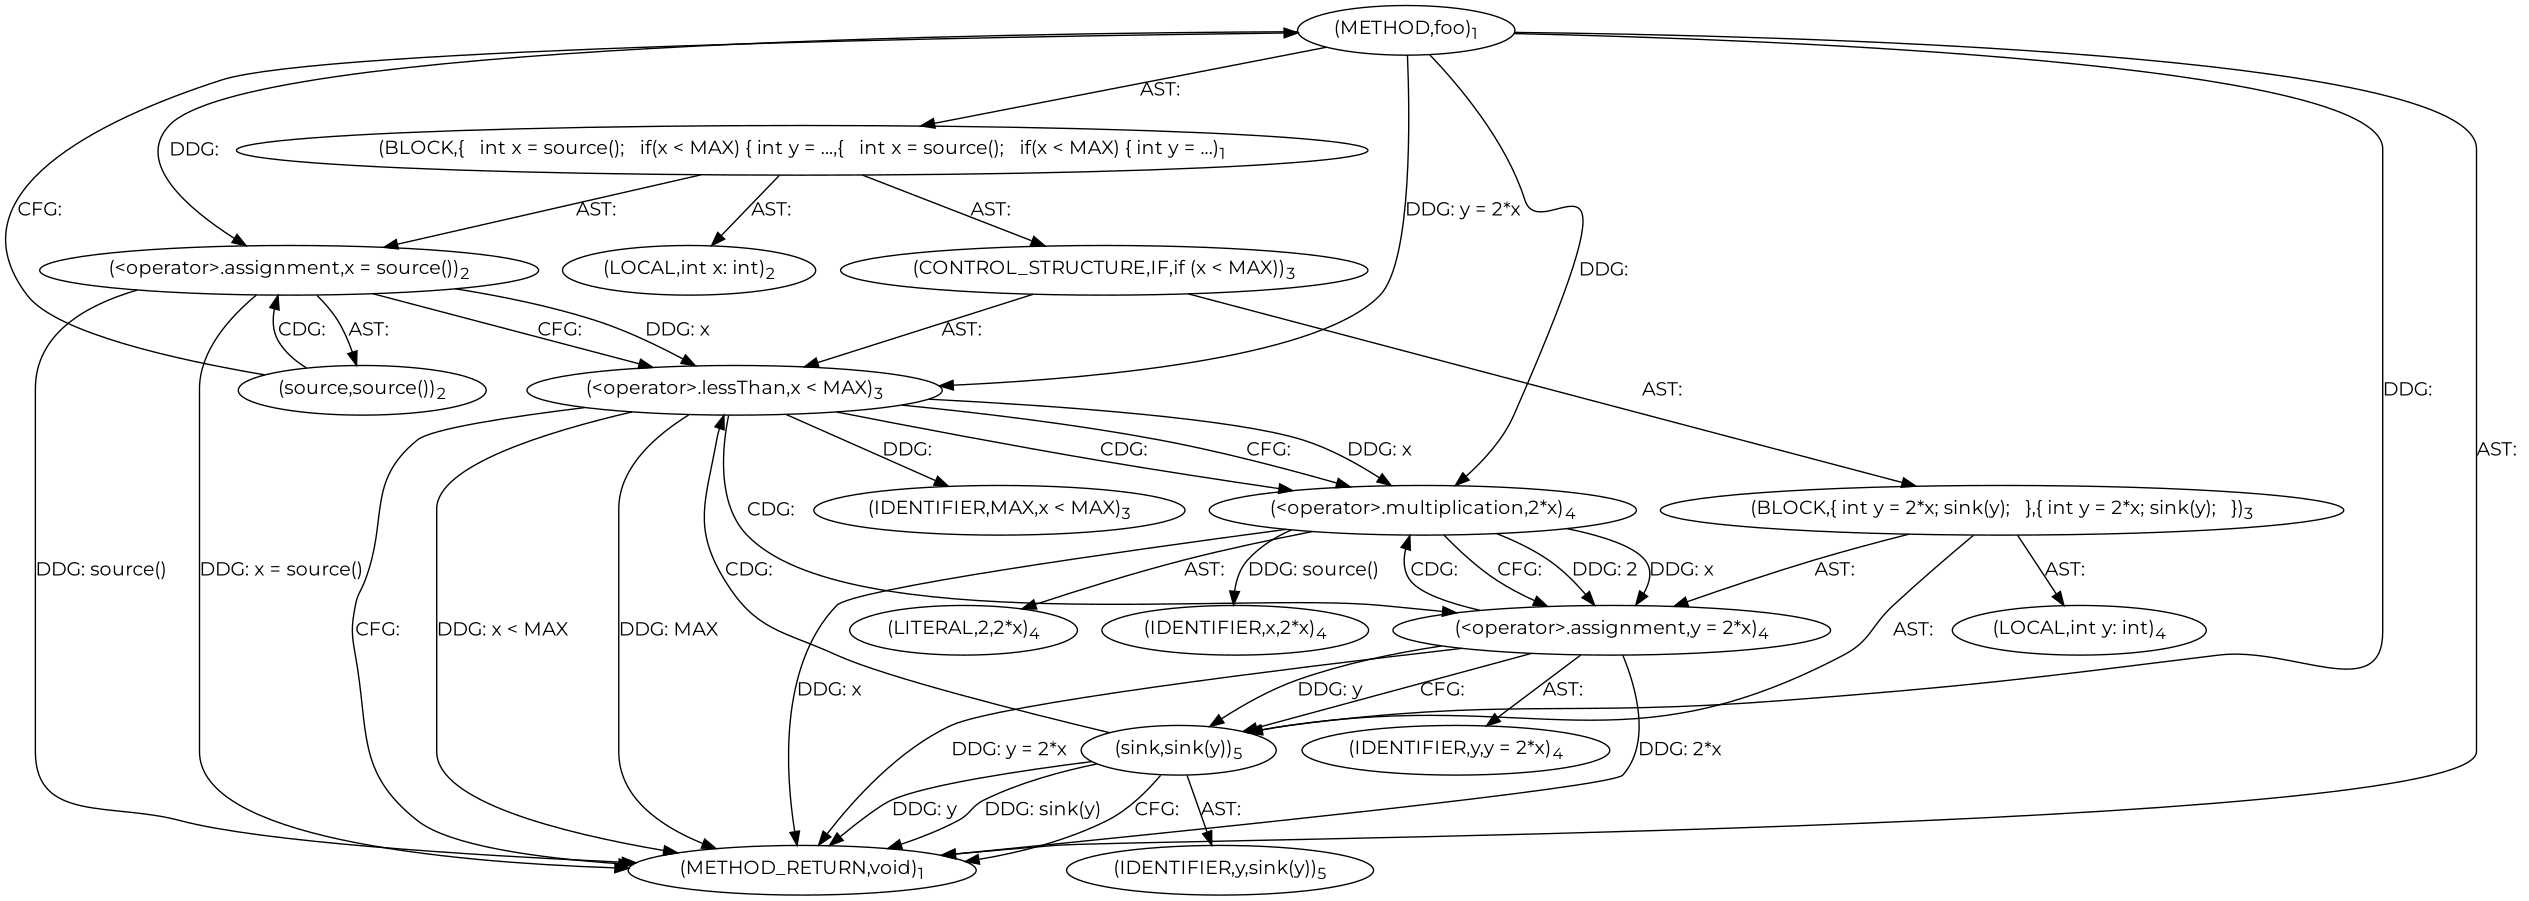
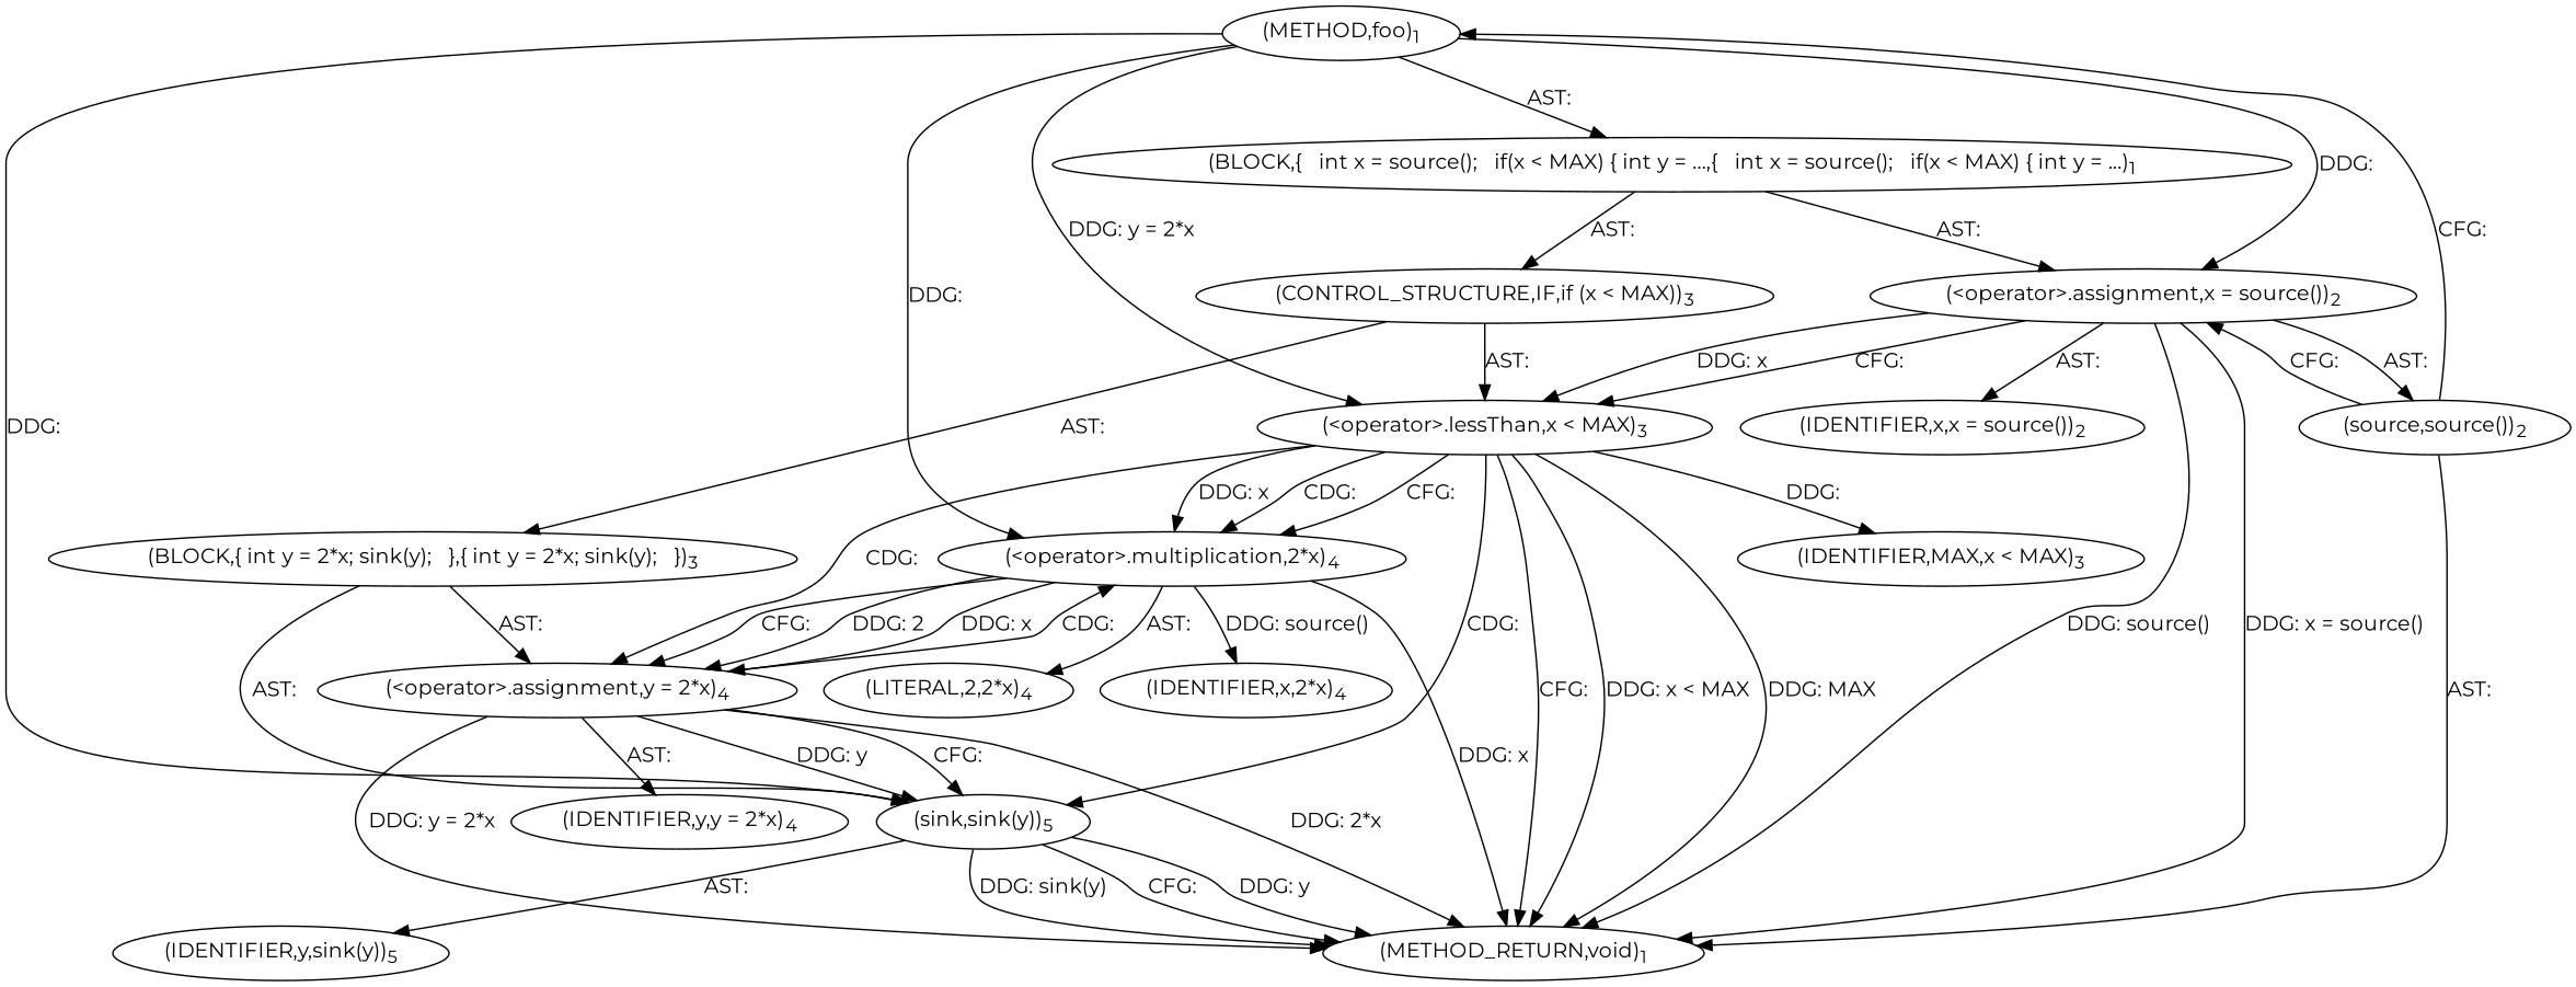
  digraph {
    fontname=Montserrat
    node [fontname=Montserrat]
    edge [fontname=Montserrat]
    n1 [label=<(METHOD,foo)<SUB>1</SUB>>]
    n2 [label=<(BLOCK,{   int x = source();   if(x &lt; MAX) { 	int y = ...,{   int x = source();   if(x &lt; MAX) { 	int y = ...)<SUB>1</SUB>>]
    n3 [label=<(&lt;operator&gt;.assignment,x = source())<SUB>2</SUB>>]
    n4 [label=<(&lt;operator&gt;.lessThan,x &lt; MAX)<SUB>3</SUB>>]
    n5 [label=<(&lt;operator&gt;.multiplication,2*x)<SUB>4</SUB>>]
    n6 [label=<(sink,sink(y))<SUB>5</SUB>>]
    n7 [label=<(METHOD_RETURN,void)<SUB>1</SUB>>]
-   n8 [label=<(LOCAL,int x: int)<SUB>2</SUB>>]
    n9 [label=<(CONTROL_STRUCTURE,IF,if (x &lt; MAX))<SUB>3</SUB>>]
    n10 [label=<(source,source())<SUB>2</SUB>>]
+   n11 [label=<(IDENTIFIER,x,x = source())<SUB>2</SUB>>]
    n12 [label=<(IDENTIFIER,MAX,x &lt; MAX)<SUB>3</SUB>>]
    n13 [label=<(&lt;operator&gt;.assignment,y = 2*x)<SUB>4</SUB>>]
    n14 [label=<(LITERAL,2,2*x)<SUB>4</SUB>>]
    n15 [label=<(IDENTIFIER,x,2*x)<SUB>4</SUB>>]
    n16 [label=<(IDENTIFIER,y,sink(y))<SUB>5</SUB>>]
    n17 [label=<(BLOCK,{ 	int y = 2*x; 	sink(y);   },{ 	int y = 2*x; 	sink(y);   })<SUB>3</SUB>>]
-   n18 [label=<(LOCAL,int y: int)<SUB>4</SUB>>]
    n19 [label=<(IDENTIFIER,y,y = 2*x)<SUB>4</SUB>>]
    n1 -> n2 [label="AST: "]
    n1 -> n3 [label="DDG: "]
    n1 -> n4 [label="DDG: y = 2*x"]
    n1 -> n5 [label="DDG: "]
    n1 -> n6 [label="DDG: "]
-   n1 -> n7 [label="AST: "]
+   n10 -> n7 [label="AST: "]
    n2 -> n3 [label="AST: "]
-   n2 -> n8 [label="AST: "]
    n2 -> n9 [label="AST: "]
    n3 -> n4 [label="CFG: "]
    n3 -> n4 [label="DDG: x"]
    n3 -> n7 [label="DDG: source()"]
    n3 -> n7 [label="DDG: x = source()"]
    n3 -> n10 [label="AST: "]
+   n3 -> n11 [label="AST: "]
    n4 -> n5 [label="CFG: "]
    n4 -> n5 [label="DDG: x"]
    n4 -> n5 [label="CDG: "]
-   n6 -> n4 [label="CDG: "]
+   n4 -> n6 [label="CDG: "]
    n4 -> n7 [label="CFG: "]
    n4 -> n7 [label="DDG: x &lt; MAX"]
    n4 -> n7 [label="DDG: MAX"]
    n4 -> n12 [label="DDG: "]
    n4 -> n13 [label="CDG: "]
    n5 -> n7 [label="DDG: x"]
    n5 -> n13 [label="CFG: "]
    n5 -> n13 [label="DDG: 2"]
    n5 -> n13 [label="DDG: x"]
    n5 -> n14 [label="AST: "]
    n5 -> n15 [label="DDG: source()"]
    n6 -> n7 [label="CFG: "]
    n6 -> n7 [label="DDG: y"]
    n6 -> n7 [label="DDG: sink(y)"]
    n6 -> n16 [label="AST: "]
    n9 -> n4 [label="AST: "]
    n9 -> n17 [label="AST: "]
    n10 -> n1 [label="CFG: "]
-   n10 -> n3 [label="CDG: "]
+   n10 -> n3 [label="CFG: "]
    n13 -> n5 [label="CDG: "]
    n13 -> n6 [label="CFG: "]
    n13 -> n6 [label="DDG: y"]
    n13 -> n7 [label="DDG: 2*x"]
    n13 -> n7 [label="DDG: y = 2*x"]
    n13 -> n19 [label="AST: "]
    n17 -> n6 [label="AST: "]
    n17 -> n13 [label="AST: "]
-   n17 -> n18 [label="AST: "]
  }
